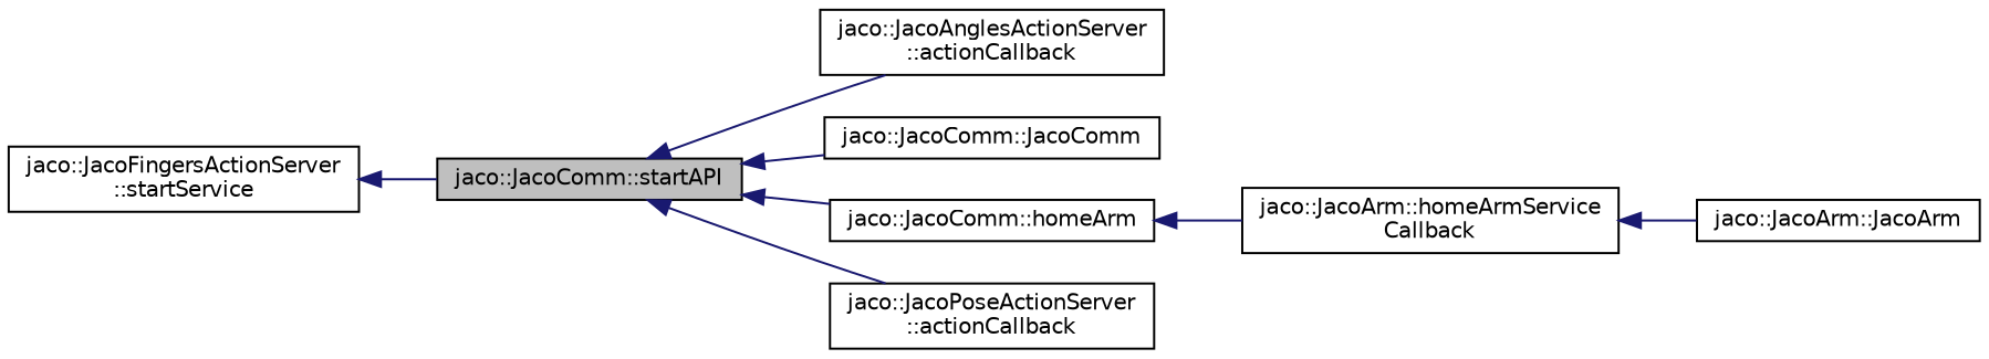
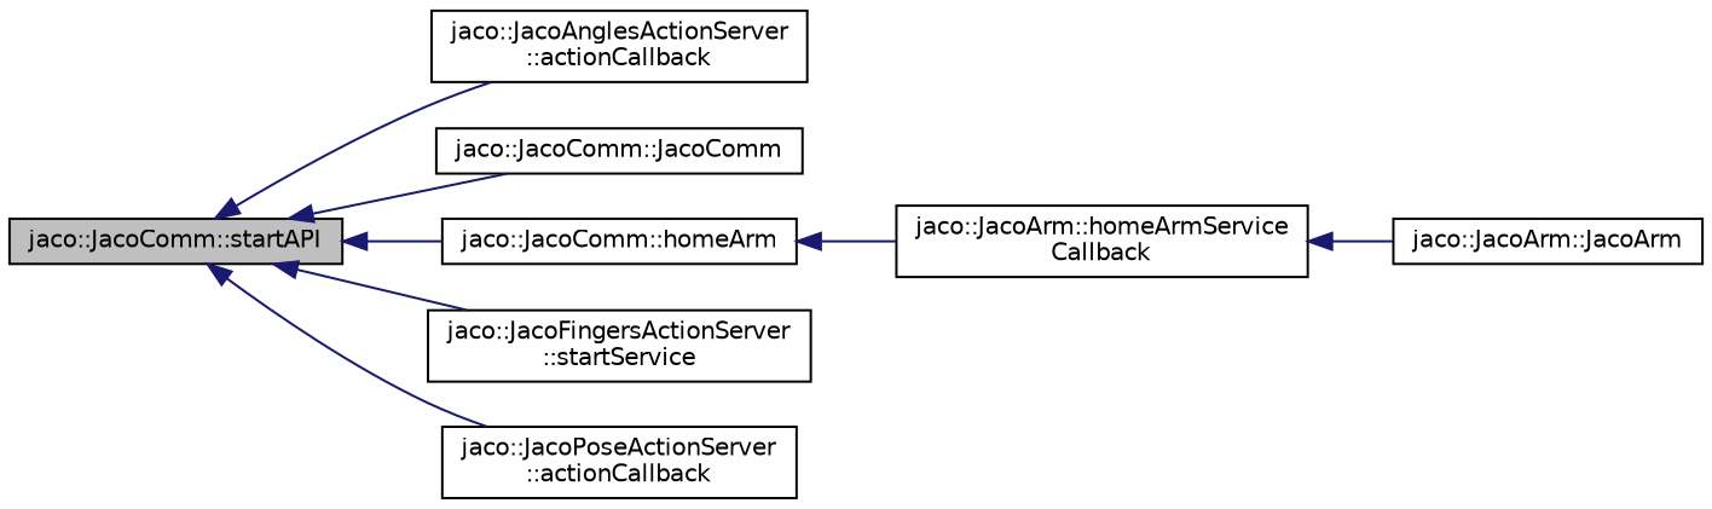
  digraph {
    rankdir=LR
    node [color=black fillcolor=white fontname=Helvetica fontsize=10 shape=record style=filled]
    edge [color=midnightblue dir=back fontname=Helvetica fontsize=10 labelfontname=Helvetica labelfontsize=10 style=solid]
    n1 [fillcolor=grey75 fontcolor=black height=0.2 label="jaco::JacoComm::startAPI" width=0.4]
    n2 [height=0.2 label="jaco::JacoAnglesActionServer\l::actionCallback" width=0.4]
    n3 [height=0.2 label="jaco::JacoComm::JacoComm" width=0.4]
    n4 [height=0.2 label="jaco::JacoComm::homeArm" width=0.4]
    n5 [height=0.2 label="jaco::JacoFingersActionServer\l::startService" width=0.4]
    n6 [height=0.2 label="jaco::JacoPoseActionServer\l::actionCallback" width=0.4]
    n7 [height=0.2 label="jaco::JacoArm::homeArmService\lCallback" width=0.4]
    n8 [height=0.2 label="jaco::JacoArm::JacoArm" width=0.4]
    n1 -> n2
    n1 -> n3
    n1 -> n4
-   n5 -> n1
+   n1 -> n5
    n1 -> n6
    n4 -> n7
    n7 -> n8
  }
